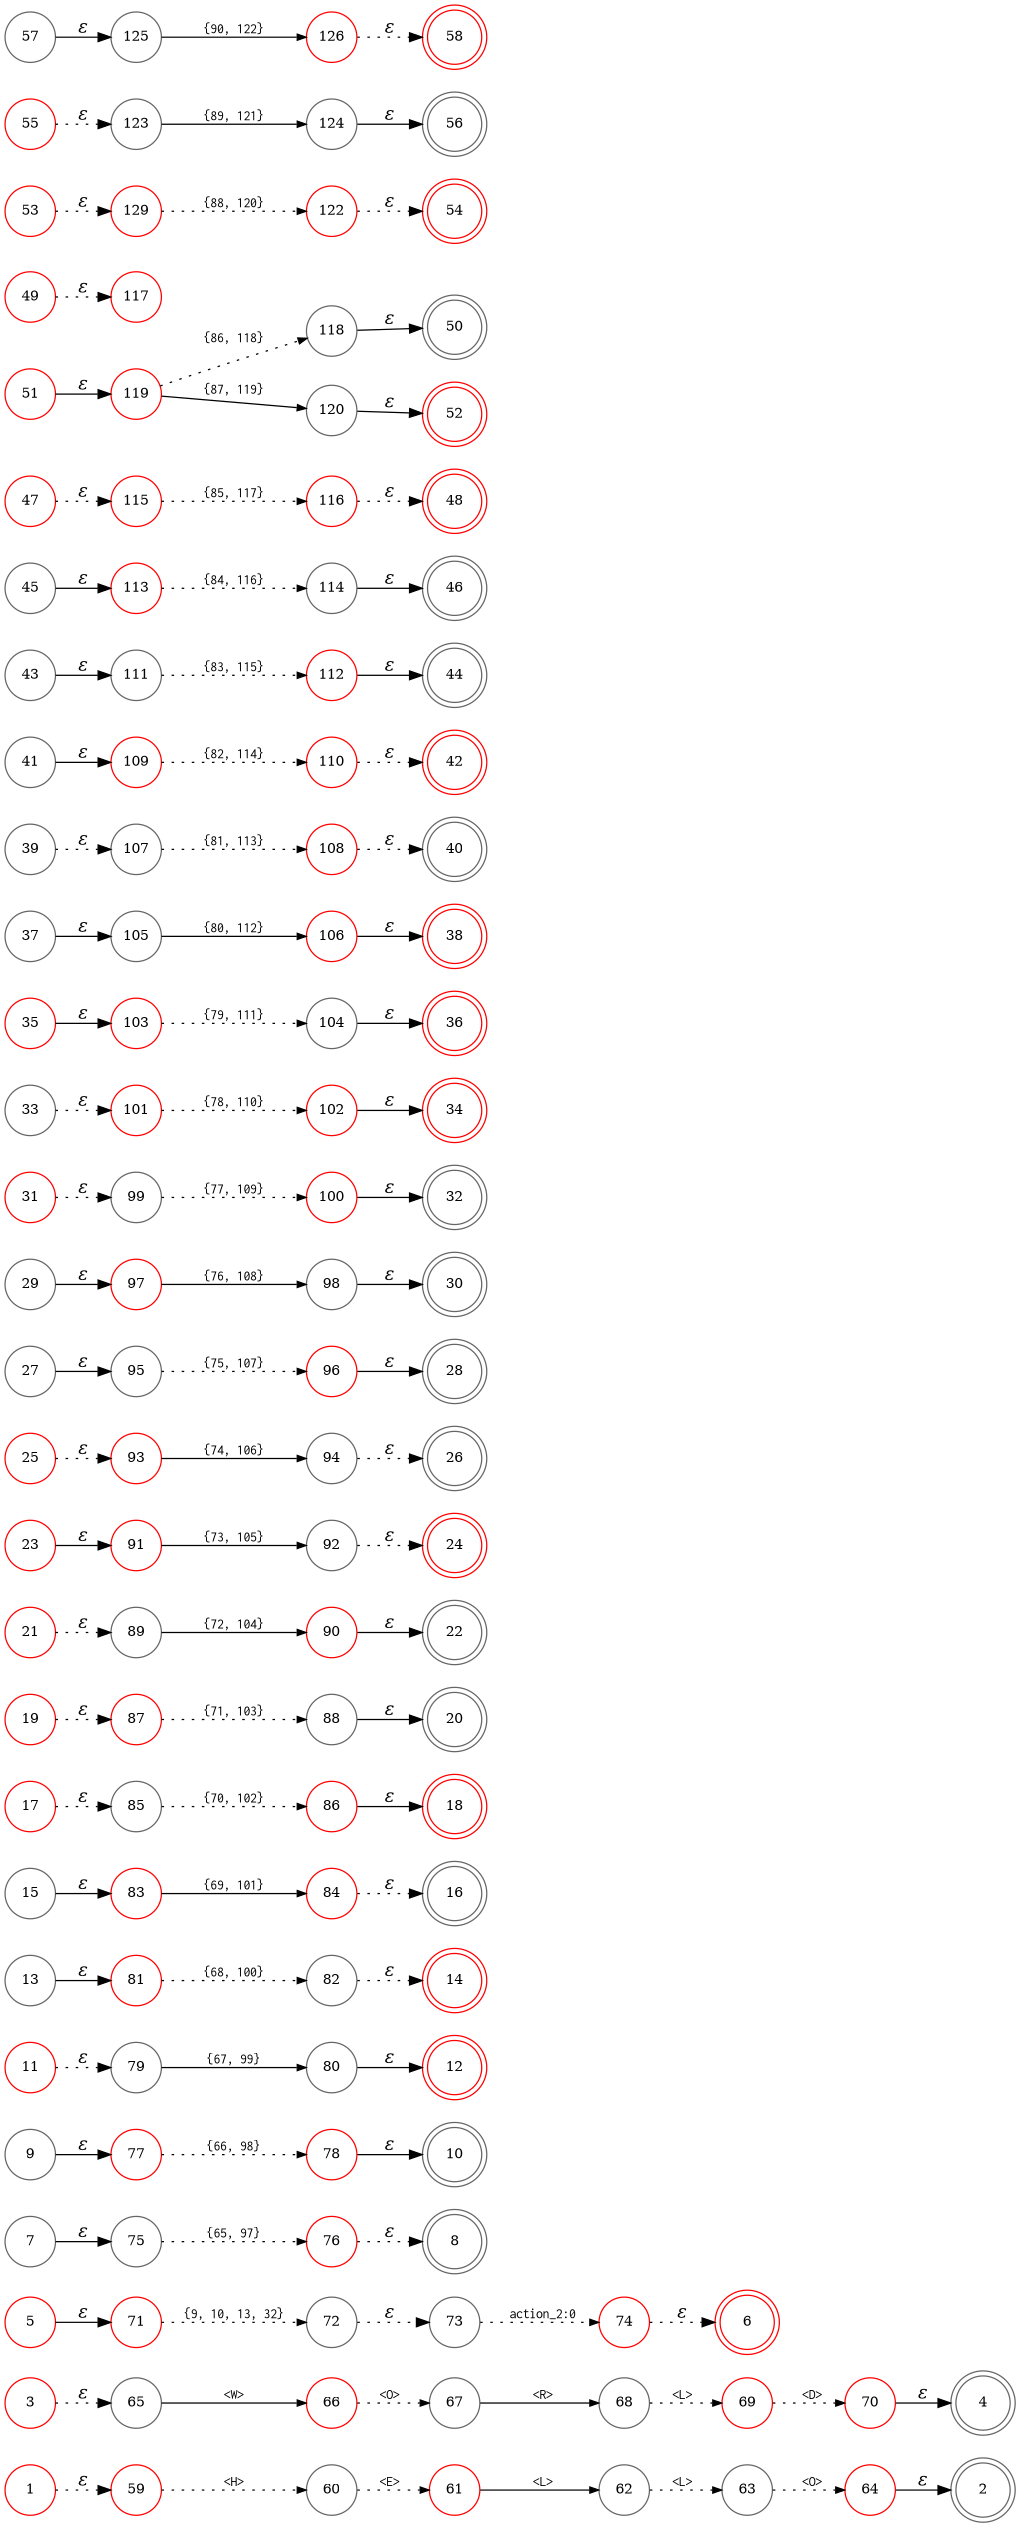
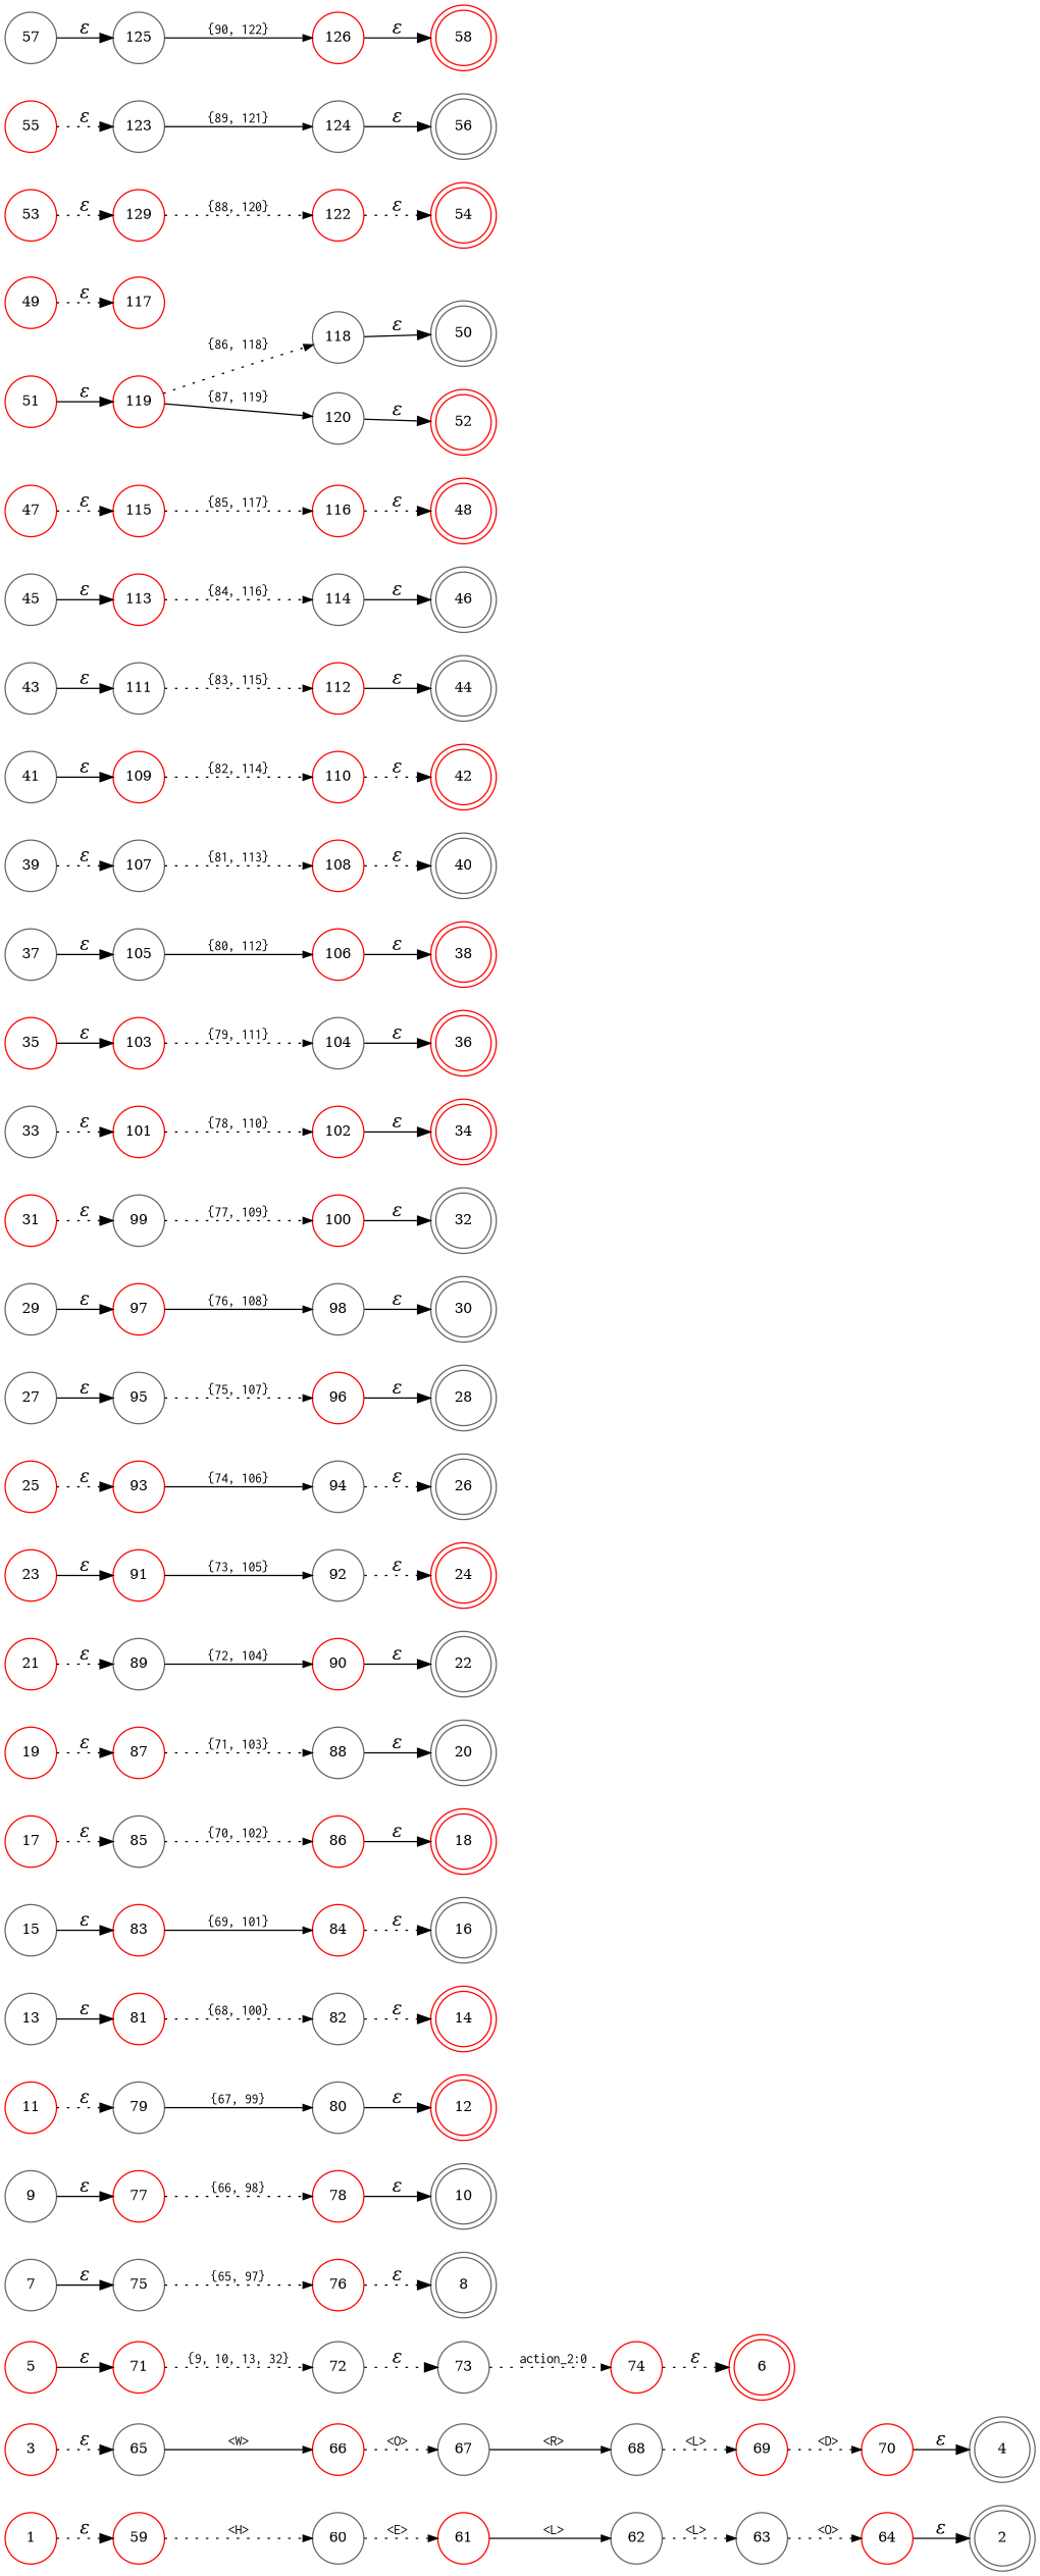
  digraph {
    rankdir=LR
    node [color=red fixedsize=true fontsize=11 shape=circle peripheries=1]
    edge [fontname="Times-Italic" style=dotted]
    n1 [color=gray40 label=2 shape=doublecircle width=.6 peripheries=""]
    n2 [label=64 width=.55]
    n3 [label=1 width=.55]
    n4 [label=59 width=.55]
    n5 [color=gray40 label=60 width=.55]
    n6 [label=61 width=.55]
    n7 [color=gray40 label=62 width=.55]
    n8 [color=gray40 label=63 width=.55]
    n9 [color=gray40 label=4 shape=doublecircle width=.6 peripheries=""]
    n10 [color=gray40 label=65 width=.55]
    n11 [label=66 width=.55]
    n12 [color=gray40 label=67 width=.55]
    n13 [color=gray40 label=68 width=.55]
    n14 [label=3 width=.55]
    n15 [label=69 width=.55]
    n16 [label=70 width=.55]
    n17 [label=6 shape=doublecircle width=.6 peripheries=""]
    n18 [label=5 width=.55]
    n19 [label=71 width=.55]
    n20 [color=gray40 label=72 width=.55]
    n21 [color=gray40 label=73 width=.55]
    n22 [label=74 width=.55]
    n23 [color=gray40 label=8 shape=doublecircle width=.6 peripheries=""]
    n24 [color=gray40 label=7 width=.55]
    n25 [color=gray40 label=75 width=.55]
    n26 [label=76 width=.55]
    n27 [color=gray40 label=10 shape=doublecircle width=.6 peripheries=""]
    n28 [color=gray40 label=9 width=.55]
    n29 [label=77 width=.55]
    n30 [label=78 width=.55]
    n31 [label=12 shape=doublecircle width=.6 peripheries=""]
    n32 [color=gray40 label=80 width=.55]
    n33 [label=11 width=.55]
    n34 [color=gray40 label=79 width=.55]
    n35 [label=14 shape=doublecircle width=.6 peripheries=""]
    n36 [label=81 width=.55]
    n37 [color=gray40 label=82 width=.55]
    n38 [color=gray40 label=13 width=.55]
    n39 [color=gray40 label=16 shape=doublecircle width=.6 peripheries=""]
    n40 [label=83 width=.55]
    n41 [label=84 width=.55]
    n42 [color=gray40 label=15 width=.55]
    n43 [label=18 shape=doublecircle width=.6 peripheries=""]
    n44 [label=17 width=.55]
    n45 [color=gray40 label=85 width=.55]
    n46 [label=86 width=.55]
    n47 [color=gray40 label=20 shape=doublecircle width=.6 peripheries=""]
    n48 [label=19 width=.55]
    n49 [label=87 width=.55]
    n50 [color=gray40 label=88 width=.55]
    n51 [color=gray40 label=22 shape=doublecircle width=.6 peripheries=""]
    n52 [label=21 width=.55]
    n53 [color=gray40 label=89 width=.55]
    n54 [label=90 width=.55]
    n55 [label=24 shape=doublecircle width=.6 peripheries=""]
    n56 [label=23 width=.55]
    n57 [label=91 width=.55]
    n58 [color=gray40 label=92 width=.55]
    n59 [color=gray40 label=26 shape=doublecircle width=.6 peripheries=""]
    n60 [label=25 width=.55]
    n61 [label=93 width=.55]
    n62 [color=gray40 label=94 width=.55]
    n63 [color=gray40 label=28 shape=doublecircle width=.6 peripheries=""]
    n64 [label=96 width=.55]
    n65 [color=gray40 label=27 width=.55]
    n66 [color=gray40 label=95 width=.55]
    n67 [color=gray40 label=30 shape=doublecircle width=.6 peripheries=""]
    n68 [label=97 width=.55]
    n69 [color=gray40 label=98 width=.55]
    n70 [color=gray40 label=29 width=.55]
    n71 [color=gray40 label=32 shape=doublecircle width=.6 peripheries=""]
    n72 [color=gray40 label=99 width=.55]
    n73 [label=100 width=.55]
    n74 [label=31 width=.55]
    n75 [label=34 shape=doublecircle width=.6 peripheries=""]
    n76 [color=gray40 label=33 width=.55]
    n77 [label=101 width=.55]
    n78 [label=102 width=.55]
    n79 [label=36 shape=doublecircle width=.6 peripheries=""]
    n80 [label=35 width=.55]
    n81 [label=103 width=.55]
    n82 [color=gray40 label=104 width=.55]
    n83 [label=38 shape=doublecircle width=.6 peripheries=""]
    n84 [color=gray40 label=37 width=.55]
    n85 [color=gray40 label=105 width=.55]
    n86 [label=106 width=.55]
    n87 [color=gray40 label=40 shape=doublecircle width=.6 peripheries=""]
    n88 [color=gray40 label=39 width=.55]
    n89 [color=gray40 label=107 width=.55]
    n90 [label=108 width=.55]
    n91 [label=42 shape=doublecircle width=.6 peripheries=""]
    n92 [color=gray40 label=41 width=.55]
    n93 [label=109 width=.55]
    n94 [label=110 width=.55]
    n95 [color=gray40 label=44 shape=doublecircle width=.6 peripheries=""]
    n96 [label=112 width=.55]
    n97 [color=gray40 label=43 width=.55]
    n98 [color=gray40 label=111 width=.55]
    n99 [color=gray40 label=46 shape=doublecircle width=.6 peripheries=""]
    n100 [label=113 width=.55]
    n101 [color=gray40 label=114 width=.55]
    n102 [color=gray40 label=45 width=.55]
    n103 [label=48 shape=doublecircle width=.6 peripheries=""]
    n104 [label=115 width=.55]
    n105 [label=116 width=.55]
    n106 [label=47 width=.55]
    n107 [color=gray40 label=50 shape=doublecircle width=.6 peripheries=""]
    n108 [label=49 width=.55]
    n109 [label=117 width=.55]
    n110 [color=gray40 label=118 width=.55]
    n111 [label=52 shape=doublecircle width=.6 peripheries=""]
    n112 [label=51 width=.55]
    n113 [label=119 width=.55]
    n114 [color=gray40 label=120 width=.55]
    n115 [label=54 shape=doublecircle width=.6 peripheries=""]
    n116 [label=53 width=.55]
    n117 [label=129 width=.55]
    n118 [label=122 width=.55]
    n119 [color=gray40 label=56 shape=doublecircle width=.6 peripheries=""]
    n120 [label=55 width=.55]
    n121 [color=gray40 label=123 width=.55]
    n122 [color=gray40 label=124 width=.55]
    n123 [label=58 shape=doublecircle width=.6 peripheries=""]
    n124 [color=gray40 label=57 width=.55]
    n125 [color=gray40 label=125 width=.55]
    n126 [label=126 width=.55]
    n2 -> n1 [label="&epsilon;" style=solid]
    n3 -> n4 [label="&epsilon;"]
    n4 -> n5 [arrowhead=normal arrowsize=.7 fontname=Courier fontsize=11 label="<H>"]
    n5 -> n6 [arrowhead=normal arrowsize=.7 fontname=Courier fontsize=11 label="<E>"]
    n6 -> n7 [arrowhead=normal arrowsize=.7 fontname=Courier fontsize=11 label="<L>" style=solid]
    n7 -> n8 [arrowhead=normal arrowsize=.7 fontname=Courier fontsize=11 label="<L>"]
    n8 -> n2 [arrowhead=normal arrowsize=.7 fontname=Courier fontsize=11 label="<O>"]
    n10 -> n11 [arrowhead=normal arrowsize=.7 fontname=Courier fontsize=11 label="<W>" style=solid]
    n11 -> n12 [arrowhead=normal arrowsize=.7 fontname=Courier fontsize=11 label="<O>"]
    n12 -> n13 [arrowhead=normal arrowsize=.7 fontname=Courier fontsize=11 label="<R>" style=solid]
    n13 -> n15 [arrowhead=normal arrowsize=.7 fontname=Courier fontsize=11 label="<L>"]
    n14 -> n10 [label="&epsilon;"]
    n15 -> n16 [arrowhead=normal arrowsize=.7 fontname=Courier fontsize=11 label="<D>"]
    n16 -> n9 [label="&epsilon;" style=solid]
    n18 -> n19 [label="&epsilon;" style=solid]
    n19 -> n20 [arrowhead=normal arrowsize=.7 fontname=Courier fontsize=11 label="{9, 10, 13, 32}"]
    n20 -> n21 [label="&epsilon;"]
    n21 -> n22 [arrowhead=normal arrowsize=.7 fontname=Courier fontsize=11 label="action_2:0"]
    n22 -> n17 [label="&epsilon;"]
    n24 -> n25 [label="&epsilon;" style=solid]
    n25 -> n26 [arrowhead=normal arrowsize=.7 fontname=Courier fontsize=11 label="{65, 97}"]
    n26 -> n23 [label="&epsilon;"]
    n28 -> n29 [label="&epsilon;" style=solid]
    n29 -> n30 [arrowhead=normal arrowsize=.7 fontname=Courier fontsize=11 label="{66, 98}"]
    n30 -> n27 [label="&epsilon;" style=solid]
    n32 -> n31 [label="&epsilon;" style=solid]
    n33 -> n34 [label="&epsilon;"]
    n34 -> n32 [arrowhead=normal arrowsize=.7 fontname=Courier fontsize=11 label="{67, 99}" style=solid]
    n36 -> n37 [arrowhead=normal arrowsize=.7 fontname=Courier fontsize=11 label="{68, 100}"]
    n37 -> n35 [label="&epsilon;"]
    n38 -> n36 [label="&epsilon;" style=solid]
    n40 -> n41 [arrowhead=normal arrowsize=.7 fontname=Courier fontsize=11 label="{69, 101}" style=solid]
    n41 -> n39 [label="&epsilon;"]
    n42 -> n40 [label="&epsilon;" style=solid]
    n44 -> n45 [label="&epsilon;"]
    n45 -> n46 [arrowhead=normal arrowsize=.7 fontname=Courier fontsize=11 label="{70, 102}"]
    n46 -> n43 [label="&epsilon;" style=solid]
    n48 -> n49 [label="&epsilon;"]
    n49 -> n50 [arrowhead=normal arrowsize=.7 fontname=Courier fontsize=11 label="{71, 103}"]
    n50 -> n47 [label="&epsilon;" style=solid]
    n52 -> n53 [label="&epsilon;"]
    n53 -> n54 [arrowhead=normal arrowsize=.7 fontname=Courier fontsize=11 label="{72, 104}" style=solid]
    n54 -> n51 [label="&epsilon;" style=solid]
    n56 -> n57 [label="&epsilon;" style=solid]
    n57 -> n58 [arrowhead=normal arrowsize=.7 fontname=Courier fontsize=11 label="{73, 105}" style=solid]
    n58 -> n55 [label="&epsilon;"]
    n60 -> n61 [label="&epsilon;"]
    n61 -> n62 [arrowhead=normal arrowsize=.7 fontname=Courier fontsize=11 label="{74, 106}" style=solid]
    n62 -> n59 [label="&epsilon;"]
    n64 -> n63 [label="&epsilon;" style=solid]
    n65 -> n66 [label="&epsilon;" style=solid]
    n66 -> n64 [arrowhead=normal arrowsize=.7 fontname=Courier fontsize=11 label="{75, 107}"]
    n68 -> n69 [arrowhead=normal arrowsize=.7 fontname=Courier fontsize=11 label="{76, 108}" style=solid]
    n69 -> n67 [label="&epsilon;" style=solid]
    n70 -> n68 [label="&epsilon;" style=solid]
    n72 -> n73 [arrowhead=normal arrowsize=.7 fontname=Courier fontsize=11 label="{77, 109}"]
    n73 -> n71 [label="&epsilon;" style=solid]
    n74 -> n72 [label="&epsilon;"]
    n76 -> n77 [label="&epsilon;"]
    n77 -> n78 [arrowhead=normal arrowsize=.7 fontname=Courier fontsize=11 label="{78, 110}"]
    n78 -> n75 [label="&epsilon;" style=solid]
    n80 -> n81 [label="&epsilon;" style=solid]
    n81 -> n82 [arrowhead=normal arrowsize=.7 fontname=Courier fontsize=11 label="{79, 111}"]
    n82 -> n79 [label="&epsilon;" style=solid]
    n84 -> n85 [label="&epsilon;" style=solid]
    n85 -> n86 [arrowhead=normal arrowsize=.7 fontname=Courier fontsize=11 label="{80, 112}" style=solid]
    n86 -> n83 [label="&epsilon;" style=solid]
    n88 -> n89 [label="&epsilon;"]
    n89 -> n90 [arrowhead=normal arrowsize=.7 fontname=Courier fontsize=11 label="{81, 113}"]
    n90 -> n87 [label="&epsilon;"]
    n92 -> n93 [label="&epsilon;" style=solid]
    n93 -> n94 [arrowhead=normal arrowsize=.7 fontname=Courier fontsize=11 label="{82, 114}"]
    n94 -> n91 [label="&epsilon;"]
    n96 -> n95 [label="&epsilon;" style=solid]
    n97 -> n98 [label="&epsilon;" style=solid]
    n98 -> n96 [arrowhead=normal arrowsize=.7 fontname=Courier fontsize=11 label="{83, 115}"]
    n100 -> n101 [arrowhead=normal arrowsize=.7 fontname=Courier fontsize=11 label="{84, 116}"]
    n101 -> n99 [label="&epsilon;" style=solid]
    n102 -> n100 [label="&epsilon;" style=solid]
    n104 -> n105 [arrowhead=normal arrowsize=.7 fontname=Courier fontsize=11 label="{85, 117}"]
    n105 -> n103 [label="&epsilon;"]
    n106 -> n104 [label="&epsilon;"]
    n108 -> n109 [label="&epsilon;"]
    n110 -> n107 [label="&epsilon;" style=solid]
    n112 -> n113 [label="&epsilon;" style=solid]
    n113 -> n110 [arrowhead=normal arrowsize=.7 fontname=Courier fontsize=11 label="{86, 118}"]
    n113 -> n114 [arrowhead=normal arrowsize=.7 fontname=Courier fontsize=11 label="{87, 119}" style=solid]
    n114 -> n111 [label="&epsilon;" style=solid]
    n116 -> n117 [label="&epsilon;"]
    n117 -> n118 [arrowhead=normal arrowsize=.7 fontname=Courier fontsize=11 label="{88, 120}"]
    n118 -> n115 [label="&epsilon;"]
    n120 -> n121 [label="&epsilon;"]
    n121 -> n122 [arrowhead=normal arrowsize=.7 fontname=Courier fontsize=11 label="{89, 121}" style=solid]
    n122 -> n119 [label="&epsilon;" style=solid]
    n124 -> n125 [label="&epsilon;" style=solid]
    n125 -> n126 [arrowhead=normal arrowsize=.7 fontname=Courier fontsize=11 label="{90, 122}" style=solid]
-   n126 -> n123 [label="&epsilon;"]
+   n126 -> n123 [label="&epsilon;" style=solid]
  }
